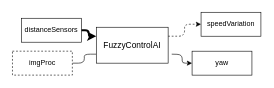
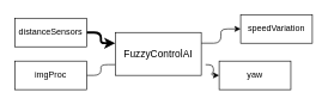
  <mxCell id="0" />
  <mxCell id="1" parent="0" />
  <mxCell id="2" style="edgeStyle=orthogonalEdgeStyle;html=1;entryX=0;entryY=0.25;entryDx=0;entryDy=0;fontColor=default;strokeWidth=3;" parent="1" source="3" target="8" edge="1"><mxGeometry relative="1" as="geometry" /></mxCell>
- <mxCell id="3" value="distanceSensors" style="rounded=0;whiteSpace=wrap;html=1;fontColor=default;strokeColor=default;fillColor=default;gradientColor=none;" parent="1" vertex="1"><mxGeometry x="35" y="30" width="100" height="40" as="geometry" /></mxCell>
+ <mxCell id="3" value="distanceSensors" style="rounded=0;whiteSpace=wrap;html=1;fontColor=default;strokeColor=default;fillColor=default;gradientColor=none;" parent="1" vertex="1"><mxGeometry x="20" y="25" width="100" height="40" as="geometry" /></mxCell>
  <mxCell id="4" style="edgeStyle=orthogonalEdgeStyle;html=1;entryX=0;entryY=0.75;entryDx=0;entryDy=0;fontColor=default;endArrow=none;" parent="1" source="5" target="8" edge="1"><mxGeometry relative="1" as="geometry" /></mxCell>
- <mxCell id="5" value="imgProc" style="rounded=0;whiteSpace=wrap;html=1;fontColor=default;strokeColor=default;fillColor=default;gradientColor=none;dashed=1;" parent="1" vertex="1"><mxGeometry x="20" y="85" width="100" height="40" as="geometry" /></mxCell>
+ <mxCell id="5" value="imgProc" style="rounded=0;whiteSpace=wrap;html=1;fontColor=default;strokeColor=default;fillColor=default;gradientColor=none;" parent="1" vertex="1"><mxGeometry x="20" y="85" width="100" height="40" as="geometry" /></mxCell>
  <mxCell id="6" style="edgeStyle=orthogonalEdgeStyle;html=1;entryX=0;entryY=0.5;entryDx=0;entryDy=0;fontColor=default;" parent="1" target="10" edge="1"><mxGeometry relative="1" as="geometry"><mxPoint x="286" y="90" as="sourcePoint" /></mxGeometry></mxCell>
- <mxCell id="7" style="edgeStyle=orthogonalEdgeStyle;html=1;entryX=0;entryY=0.5;entryDx=0;entryDy=0;fontColor=default;exitX=1;exitY=0.25;exitDx=0;exitDy=0;dashed=1;" parent="1" source="8" target="9" edge="1"><mxGeometry relative="1" as="geometry" /></mxCell>
+ <mxCell id="7" style="edgeStyle=orthogonalEdgeStyle;html=1;entryX=0;entryY=0.5;entryDx=0;entryDy=0;fontColor=default;exitX=1;exitY=0.25;exitDx=0;exitDy=0;" parent="1" source="8" target="9" edge="1"><mxGeometry relative="1" as="geometry" /></mxCell>
  <mxCell id="8" value="&lt;span style=&quot;font-size: 14px&quot;&gt;FuzzyControlAI&lt;/span&gt;" style="rounded=0;whiteSpace=wrap;html=1;fontColor=default;strokeColor=default;fillColor=default;gradientColor=none;" parent="1" vertex="1"><mxGeometry x="160" y="45" width="120" height="60" as="geometry" /></mxCell>
  <mxCell id="9" value="speedVariation" style="rounded=0;whiteSpace=wrap;html=1;fontColor=default;strokeColor=default;fillColor=default;gradientColor=none;" parent="1" vertex="1"><mxGeometry x="335" y="20" width="100" height="40" as="geometry" /></mxCell>
- <mxCell id="10" value="yaw" style="rounded=0;whiteSpace=wrap;html=1;fontColor=default;strokeColor=default;fillColor=default;gradientColor=none;" parent="1" vertex="1"><mxGeometry x="320" y="85" width="100" height="40" as="geometry" /></mxCell>
+ <mxCell id="10" value="yaw" style="rounded=0;whiteSpace=wrap;html=1;fontColor=default;strokeColor=default;fillColor=default;gradientColor=none;" parent="1" vertex="1"><mxGeometry x="305" y="85" width="100" height="40" as="geometry" /></mxCell>
